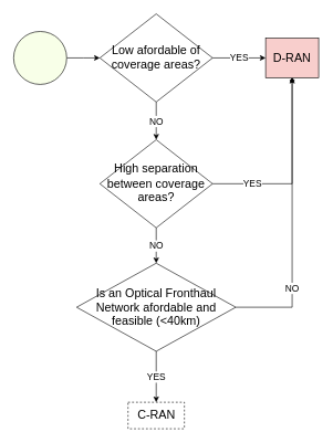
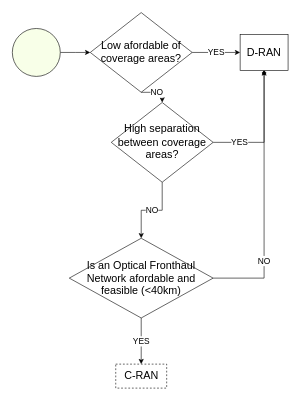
  <mxCell id="0" />
  <mxCell id="1" parent="0" />
  <mxCell id="2" value="" style="edgeStyle=orthogonalEdgeStyle;rounded=0;orthogonalLoop=1;jettySize=auto;html=1;fillColor=#FFFF33;" parent="1" source="3" edge="1"><mxGeometry relative="1" as="geometry"><mxPoint x="150" y="87" as="targetPoint" /></mxGeometry></mxCell>
  <mxCell id="3" value="" style="ellipse;whiteSpace=wrap;html=1;aspect=fixed;fillColor=#F8FFE8;" parent="1" vertex="1"><mxGeometry x="20" y="47" width="80" height="80" as="geometry" /></mxCell>
  <mxCell id="4" value="&lt;font style=&quot;font-size: 14px&quot;&gt;YES&lt;/font&gt;" style="edgeStyle=orthogonalEdgeStyle;rounded=0;orthogonalLoop=1;jettySize=auto;html=1;exitX=1;exitY=0.5;exitDx=0;exitDy=0;entryX=0;entryY=0.5;entryDx=0;entryDy=0;" parent="1" source="5" edge="1"><mxGeometry relative="1" as="geometry"><mxPoint x="400" y="87" as="targetPoint" /><mxPoint x="390" y="87" as="sourcePoint" /></mxGeometry></mxCell>
  <mxCell id="5" value="&lt;span style=&quot;font-size: 18px&quot;&gt;Low afordable of coverage areas?&lt;/span&gt;" style="rhombus;whiteSpace=wrap;html=1;" parent="1" vertex="1"><mxGeometry x="150" y="20.5" width="170" height="133" as="geometry" /></mxCell>
- <mxCell id="6" value="&lt;font style=&quot;font-size: 18px&quot;&gt;D-RAN&lt;br&gt;&lt;/font&gt;" style="rounded=0;whiteSpace=wrap;html=1;fillColor=#f8cecc;" parent="1" vertex="1"><mxGeometry x="400" y="57" width="80" height="60" as="geometry" /></mxCell>
+ <mxCell id="6" value="&lt;font style=&quot;font-size: 18px&quot;&gt;D-RAN&lt;br&gt;&lt;/font&gt;" style="rounded=0;whiteSpace=wrap;html=1;" parent="1" vertex="1"><mxGeometry x="400" y="57" width="80" height="60" as="geometry" /></mxCell>
  <mxCell id="7" value="&lt;font style=&quot;font-size: 14px&quot;&gt;NO&lt;/font&gt;" style="edgeStyle=orthogonalEdgeStyle;rounded=0;orthogonalLoop=1;jettySize=auto;html=1;" edge="1" parent="1" source="8" target="9"><mxGeometry relative="1" as="geometry" /></mxCell>
- <mxCell id="8" value="&lt;span style=&quot;font-size: 18px&quot;&gt;High separation between coverage areas?&lt;/span&gt;" style="rhombus;whiteSpace=wrap;html=1;" vertex="1" parent="1"><mxGeometry x="150" y="210.5" width="170" height="133" as="geometry" /></mxCell>
+ <mxCell id="8" value="&lt;span style=&quot;font-size: 18px&quot;&gt;High separation between coverage areas?&lt;/span&gt;" style="rhombus;whiteSpace=wrap;html=1;" vertex="1" parent="1"><mxGeometry x="185" y="170.5" width="170" height="133" as="geometry" /></mxCell>
  <mxCell id="9" value="&lt;span style=&quot;font-size: 18px&quot;&gt;Is an Optical Fronthaul&lt;br&gt;Network afordable and feasible (&amp;lt;40km)&lt;/span&gt;" style="rhombus;whiteSpace=wrap;html=1;" vertex="1" parent="1"><mxGeometry x="115" y="397" width="240" height="133" as="geometry" /></mxCell>
  <mxCell id="10" value="&lt;font style=&quot;font-size: 14px&quot;&gt;NO&lt;/font&gt;" style="edgeStyle=orthogonalEdgeStyle;rounded=0;orthogonalLoop=1;jettySize=auto;html=1;exitX=0.5;exitY=1;exitDx=0;exitDy=0;entryX=0.5;entryY=0;entryDx=0;entryDy=0;" edge="1" parent="1" source="5" target="8"><mxGeometry relative="1" as="geometry"><mxPoint x="410" y="97" as="targetPoint" /><mxPoint x="330" y="97" as="sourcePoint" /></mxGeometry></mxCell>
  <mxCell id="11" value="&lt;font style=&quot;font-size: 14px&quot;&gt;YES&lt;/font&gt;" style="edgeStyle=orthogonalEdgeStyle;rounded=0;orthogonalLoop=1;jettySize=auto;html=1;exitX=1;exitY=0.5;exitDx=0;exitDy=0;entryX=0.5;entryY=1;entryDx=0;entryDy=0;endArrow=diamond;" edge="1" parent="1" source="8" target="6"><mxGeometry x="-0.572" relative="1" as="geometry"><mxPoint x="440" y="127" as="targetPoint" /><mxPoint x="350" y="177" as="sourcePoint" /><mxPoint as="offset" /></mxGeometry></mxCell>
  <mxCell id="12" value="&lt;font style=&quot;font-size: 14px&quot;&gt;NO&lt;/font&gt;" style="edgeStyle=orthogonalEdgeStyle;rounded=0;orthogonalLoop=1;jettySize=auto;html=1;exitX=1;exitY=0.5;exitDx=0;exitDy=0;entryX=0.5;entryY=1;entryDx=0;entryDy=0;" edge="1" parent="1" source="9" target="6"><mxGeometry x="-0.597" y="27" relative="1" as="geometry"><mxPoint x="440" y="127" as="targetPoint" /><mxPoint x="330" y="287" as="sourcePoint" /><mxPoint x="27" y="-27" as="offset" /></mxGeometry></mxCell>
  <mxCell id="13" value="&lt;font style=&quot;font-size: 18px&quot;&gt;C-RAN&lt;/font&gt;" style="rounded=0;whiteSpace=wrap;html=1;dashed=1;" vertex="1" parent="1"><mxGeometry x="192.5" y="607" width="85" height="40" as="geometry" /></mxCell>
  <mxCell id="14" value="&lt;font style=&quot;font-size: 14px&quot;&gt;YES&lt;/font&gt;" style="edgeStyle=orthogonalEdgeStyle;rounded=0;orthogonalLoop=1;jettySize=auto;html=1;entryX=0.5;entryY=0;entryDx=0;entryDy=0;exitX=0.5;exitY=1;exitDx=0;exitDy=0;" edge="1" parent="1" source="9" target="13"><mxGeometry relative="1" as="geometry"><mxPoint x="245" y="353.5" as="sourcePoint" /><mxPoint x="245" y="407" as="targetPoint" /></mxGeometry></mxCell>
